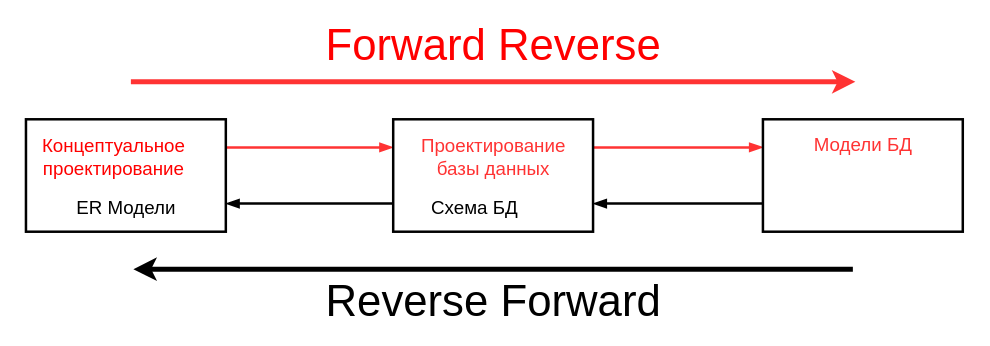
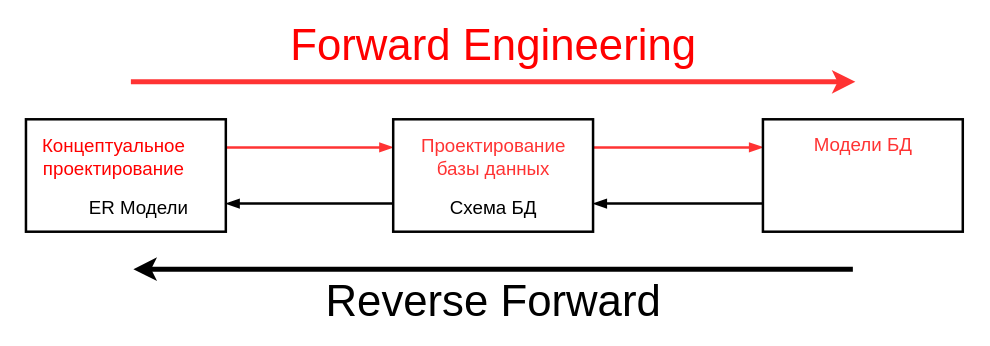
  <mxCell id="0" />
  <mxCell id="1" parent="0" />
  <mxCell id="2" value="" style="endArrow=classic;html=1;rounded=0;fontSize=15;strokeWidth=4;fillColor=#d80073;strokeColor=#FF3333;" edge="1" parent="1"><mxGeometry width="50" height="50" relative="1" as="geometry"><mxPoint x="104" y="65" as="sourcePoint" /><mxPoint x="684" y="65" as="targetPoint" /></mxGeometry></mxCell>
  <mxCell id="3" style="edgeStyle=orthogonalEdgeStyle;rounded=0;orthogonalLoop=1;jettySize=auto;html=1;exitX=1;exitY=0.25;exitDx=0;exitDy=0;entryX=0;entryY=0.25;entryDx=0;entryDy=0;fontSize=15;fontColor=#FF0000;startArrow=none;startFill=0;endArrow=blockThin;endFill=1;strokeWidth=2;strokeColor=#FF3333;" edge="1" parent="1" source="4" target="9"><mxGeometry relative="1" as="geometry" /></mxCell>
  <mxCell id="4" value="" style="rounded=0;whiteSpace=wrap;html=1;fontSize=15;strokeWidth=2;" vertex="1" parent="1"><mxGeometry x="20" y="95" width="160" height="90" as="geometry" /></mxCell>
  <mxCell id="5" value="&lt;font color=&quot;#ff0000&quot;&gt;Концептуальное&lt;br&gt;проектирование&lt;/font&gt;" style="text;html=1;align=center;verticalAlign=middle;resizable=0;points=[];autosize=1;strokeColor=none;fillColor=none;fontSize=15;" vertex="1" parent="1"><mxGeometry x="25" y="105" width="130" height="40" as="geometry" /></mxCell>
- <mxCell id="6" value="ER Модели" style="text;html=1;align=center;verticalAlign=middle;resizable=0;points=[];autosize=1;strokeColor=none;fillColor=none;fontSize=15;" vertex="1" parent="1"><mxGeometry x="55" y="155" width="90" height="20" as="geometry" /></mxCell>
+ <mxCell id="6" value="ER Модели" style="text;html=1;align=center;verticalAlign=middle;resizable=0;points=[];autosize=1;strokeColor=none;fillColor=none;fontSize=15;" vertex="1" parent="1"><mxGeometry x="65" y="155" width="90" height="20" as="geometry" /></mxCell>
  <mxCell id="7" style="edgeStyle=orthogonalEdgeStyle;rounded=0;orthogonalLoop=1;jettySize=auto;html=1;exitX=0;exitY=0.75;exitDx=0;exitDy=0;entryX=1;entryY=0.75;entryDx=0;entryDy=0;fontSize=15;fontColor=#FF0000;startArrow=none;startFill=0;endArrow=blockThin;endFill=1;strokeWidth=2;" edge="1" parent="1" source="9" target="4"><mxGeometry relative="1" as="geometry" /></mxCell>
  <mxCell id="8" style="edgeStyle=orthogonalEdgeStyle;rounded=0;orthogonalLoop=1;jettySize=auto;html=1;exitX=1;exitY=0.25;exitDx=0;exitDy=0;entryX=0;entryY=0.25;entryDx=0;entryDy=0;fontSize=15;fontColor=#FF0000;startArrow=none;startFill=0;endArrow=blockThin;endFill=1;strokeWidth=2;strokeColor=#FF3333;" edge="1" parent="1" source="9" target="13"><mxGeometry relative="1" as="geometry" /></mxCell>
  <mxCell id="9" value="" style="rounded=0;whiteSpace=wrap;html=1;fontSize=15;strokeWidth=2;" vertex="1" parent="1"><mxGeometry x="314" y="95" width="160" height="90" as="geometry" /></mxCell>
  <mxCell id="10" value="&lt;font color=&quot;#ff3333&quot;&gt;Проектирование &lt;br&gt;базы данных&lt;/font&gt;" style="text;html=1;align=center;verticalAlign=middle;resizable=0;points=[];autosize=1;strokeColor=none;fillColor=none;fontSize=15;" vertex="1" parent="1"><mxGeometry x="329" y="105" width="130" height="40" as="geometry" /></mxCell>
- <mxCell id="11" value="Схема БД" style="text;html=1;align=center;verticalAlign=middle;resizable=0;points=[];autosize=1;strokeColor=none;fillColor=none;fontSize=15;" vertex="1" parent="1"><mxGeometry x="334" y="155" width="90" height="20" as="geometry" /></mxCell>
+ <mxCell id="11" value="Схема БД" style="text;html=1;align=center;verticalAlign=middle;resizable=0;points=[];autosize=1;strokeColor=none;fillColor=none;fontSize=15;" vertex="1" parent="1"><mxGeometry x="349" y="155" width="90" height="20" as="geometry" /></mxCell>
  <mxCell id="12" style="edgeStyle=orthogonalEdgeStyle;rounded=0;orthogonalLoop=1;jettySize=auto;html=1;exitX=0;exitY=0.75;exitDx=0;exitDy=0;entryX=1;entryY=0.75;entryDx=0;entryDy=0;fontSize=15;fontColor=#FF0000;startArrow=none;startFill=0;endArrow=blockThin;endFill=1;strokeWidth=2;" edge="1" parent="1" source="13" target="9"><mxGeometry relative="1" as="geometry" /></mxCell>
  <mxCell id="13" value="" style="rounded=0;whiteSpace=wrap;html=1;fontSize=15;strokeWidth=2;" vertex="1" parent="1"><mxGeometry x="610" y="95" width="160" height="90" as="geometry" /></mxCell>
  <mxCell id="14" value="&lt;font color=&quot;#ff3333&quot;&gt;Модели БД&lt;/font&gt;" style="text;html=1;align=center;verticalAlign=middle;resizable=0;points=[];autosize=1;strokeColor=none;fillColor=none;fontSize=15;" vertex="1" parent="1"><mxGeometry x="635" y="105" width="110" height="20" as="geometry" /></mxCell>
  <mxCell id="15" value="" style="endArrow=classic;html=1;rounded=0;fontSize=15;strokeWidth=4;fillColor=#d80073;strokeColor=#000000;" edge="1" parent="1"><mxGeometry width="50" height="50" relative="1" as="geometry"><mxPoint x="682" y="215" as="sourcePoint" /><mxPoint x="106" y="215" as="targetPoint" /></mxGeometry></mxCell>
- <mxCell id="16" value="&lt;font style=&quot;font-size: 35px&quot;&gt;Forward Reverse&lt;/font&gt;" style="text;html=1;align=center;verticalAlign=middle;resizable=0;points=[];autosize=1;strokeColor=none;fillColor=none;fontSize=15;fontColor=#FF0000;" vertex="1" parent="1"><mxGeometry x="224" y="20" width="340" height="30" as="geometry" /></mxCell>
+ <mxCell id="16" value="&lt;font style=&quot;font-size: 35px&quot;&gt;Forward Engineering&lt;/font&gt;" style="text;html=1;align=center;verticalAlign=middle;resizable=0;points=[];autosize=1;strokeColor=none;fillColor=none;fontSize=15;fontColor=#FF0000;" vertex="1" parent="1"><mxGeometry x="224" y="20" width="340" height="30" as="geometry" /></mxCell>
  <mxCell id="17" value="&lt;font style=&quot;font-size: 35px&quot; color=&quot;#000000&quot;&gt;Reverse Forward&lt;/font&gt;" style="text;html=1;align=center;verticalAlign=middle;resizable=0;points=[];autosize=1;strokeColor=none;fillColor=none;fontSize=15;fontColor=#FF0000;" vertex="1" parent="1"><mxGeometry x="224" y="225" width="340" height="30" as="geometry" /></mxCell>
